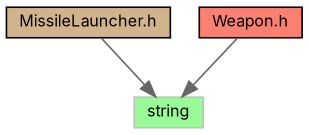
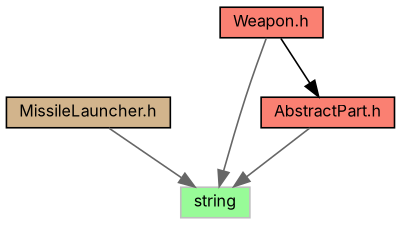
  digraph {
    fontname=Inter
    node [color=black fillcolor=salmon fontname=Inter fontsize=10 shape=record style=filled]
    edge [color=gray40 fontname=Inter fontsize=10 labelfontname=Helvetica labelfontsize=10 style=solid]
    n1 [fillcolor=tan fontcolor=black height=0.2 label="MissileLauncher.h" width=0.4]
    n2 [color=grey75 fillcolor=palegreen height=0.2 label=string width=0.4]
    n3 [height=0.2 label="Weapon.h" width=0.4]
+   n4 [height=0.2 label="AbstractPart.h" width=0.4]
    n1 -> n2
    n3 -> n2
+   n3 -> n4 [color=black]
+   n4 -> n2
  }
